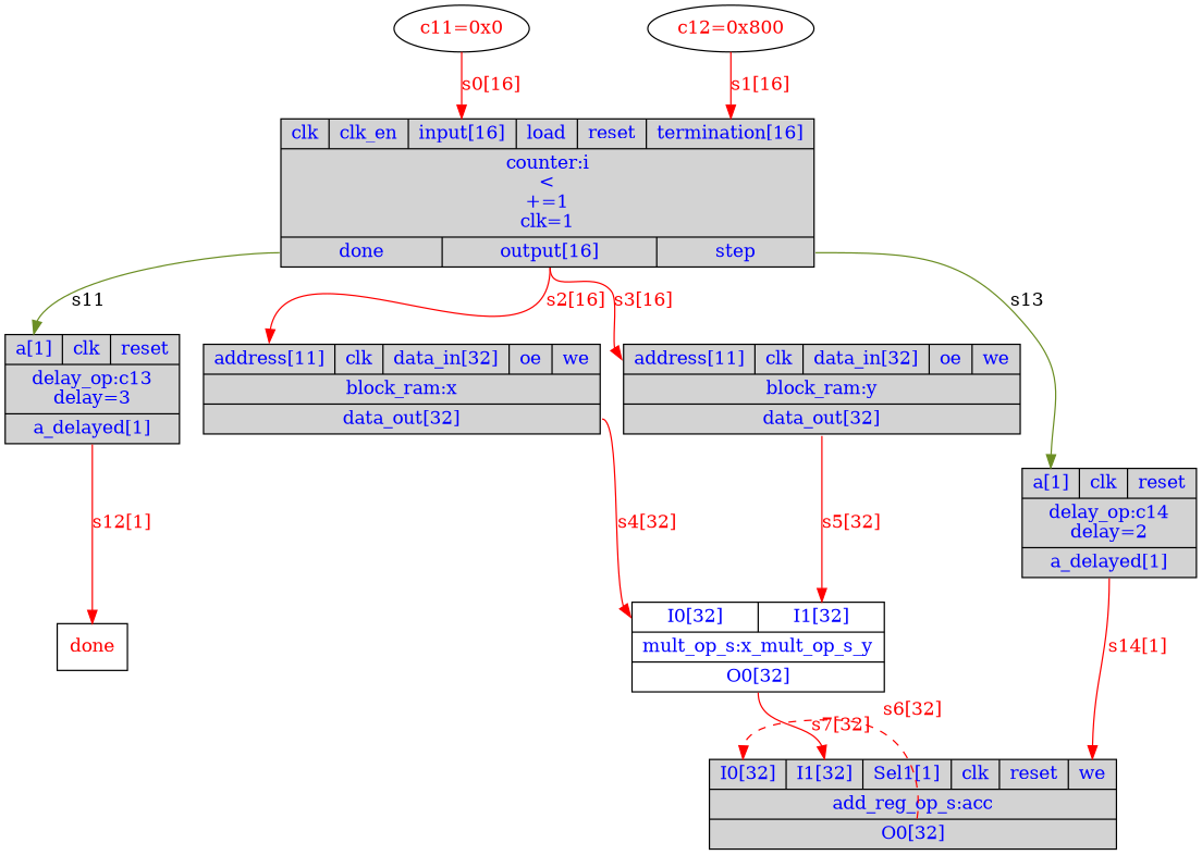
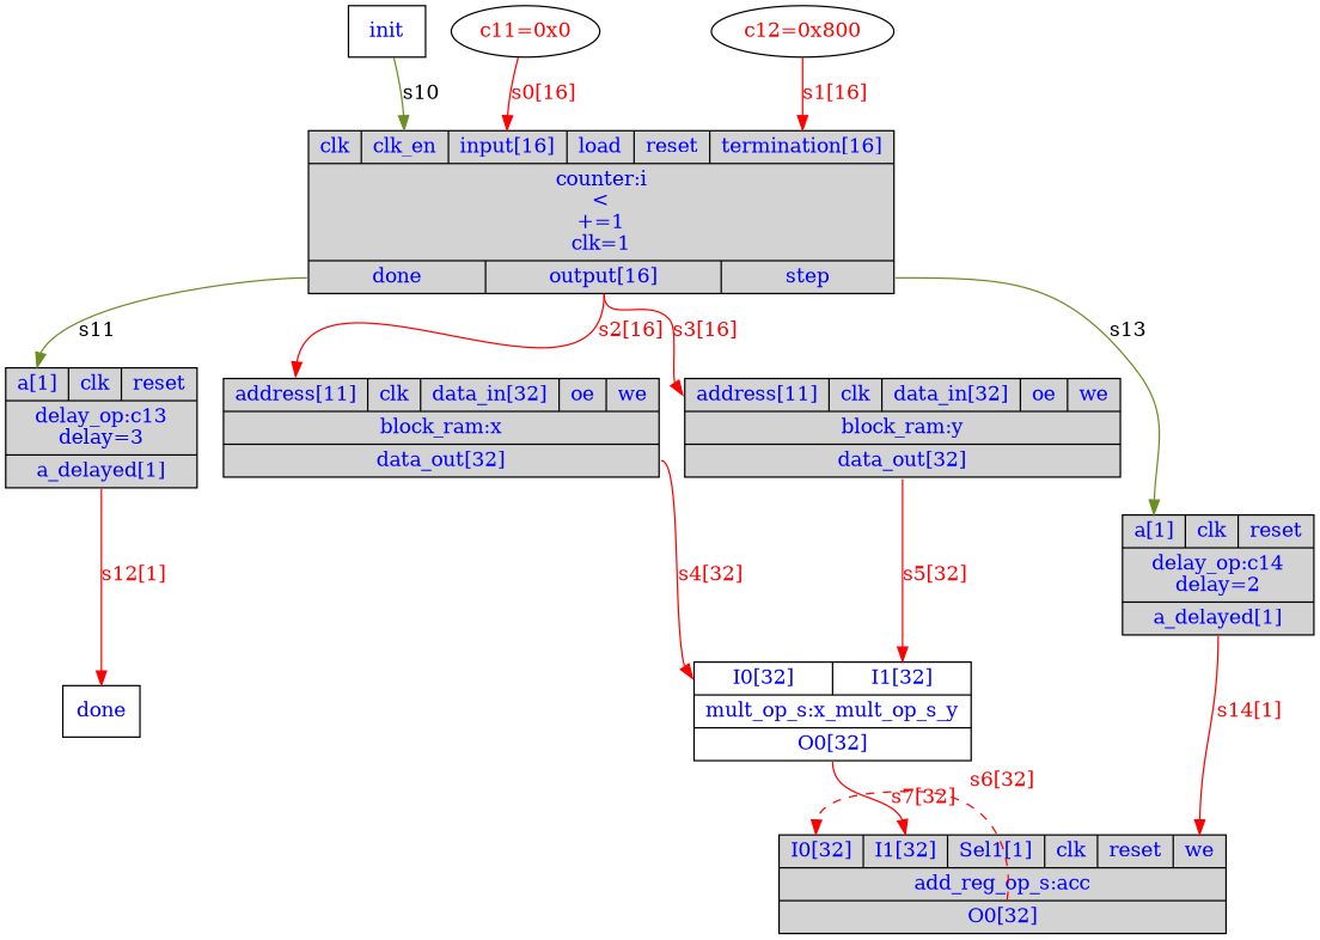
  digraph {
    node [fillcolor=lightgray fontcolor=blue shape=record style=filled]
    edge [color=red fontcolor=red headport=I0]
    n1 [label="{{<a>a[1]|<clk>clk|<reset>reset}|delay_op:c14\ndelay=2|{<a_delayed>a_delayed[1]}}"]
    n2 [label="{{<I0>I0[32]|<I1>I1[32]|<Sel1>Sel1[1]|<clk>clk|<reset>reset|<we>we}|add_reg_op_s:acc|{<O0>O0[32]}}"]
-   n3 [fontcolor=red label=done shape=msquare fillcolor="" style=""]
+   n3 [label=done shape=msquare fillcolor="" style=""]
    n4 [label="{{<a>a[1]|<clk>clk|<reset>reset}|delay_op:c13\ndelay=3|{<a_delayed>a_delayed[1]}}"]
    n5 [fontcolor=red label="c12=0x800" fillcolor="" shape="" style=""]
    n6 [label="{{<clk>clk|<clk_en>clk_en|<input>input[16]|<load>load|<reset>reset|<termination>termination[16]}|counter:i\n\<\n+=1\nclk=1|{<done>done|<output>output[16]|<step>step}}"]
    n7 [label="{{<address>address[11]|<clk>clk|<data_in>data_in[32]|<oe>oe|<we>we}|block_ram:x|{<data_out>data_out[32]}}"]
    n8 [label="{{<address>address[11]|<clk>clk|<data_in>data_in[32]|<oe>oe|<we>we}|block_ram:y|{<data_out>data_out[32]}}"]
    n9 [fontcolor=red label="c11=0x0" fillcolor="" shape="" style=""]
    n10 [label="{{<I0>I0[32]|<I1>I1[32]}|mult_op_s:x_mult_op_s_y|{<O0>O0[32]}}" fillcolor="" style=""]
+   n11 [label=init shape=msquare fillcolor="" style=""]
    n1 -> n2 [headport=we label="s14[1]" tailport=a_delayed]
    n2 -> n2 [label="s6[32]" style=dashed tailport=O0]
    n4 -> n3 [label="s12[1]" tailport=a_delayed headport=""]
    n5 -> n6 [headport=termination label="s1[16]"]
    n6 -> n1 [color=olivedrab headport=a label=s13 tailport=step fontcolor=""]
    n6 -> n4 [color=olivedrab headport=a label=s11 tailport=done fontcolor=""]
    n6 -> n7 [headport=address label="s2[16]" tailport=output]
    n6 -> n8 [headport=address label="s3[16]" tailport=output]
    n7 -> n10 [label="s4[32]" tailport=data_out]
    n8 -> n10 [headport=I1 label="s5[32]" tailport=data_out]
    n9 -> n6 [headport=input label="s0[16]"]
    n10 -> n2 [headport=I1 label="s7[32]" tailport=O0]
+   n11 -> n6 [color=olivedrab headport=clk_en label=s10 fontcolor=""]
  }
